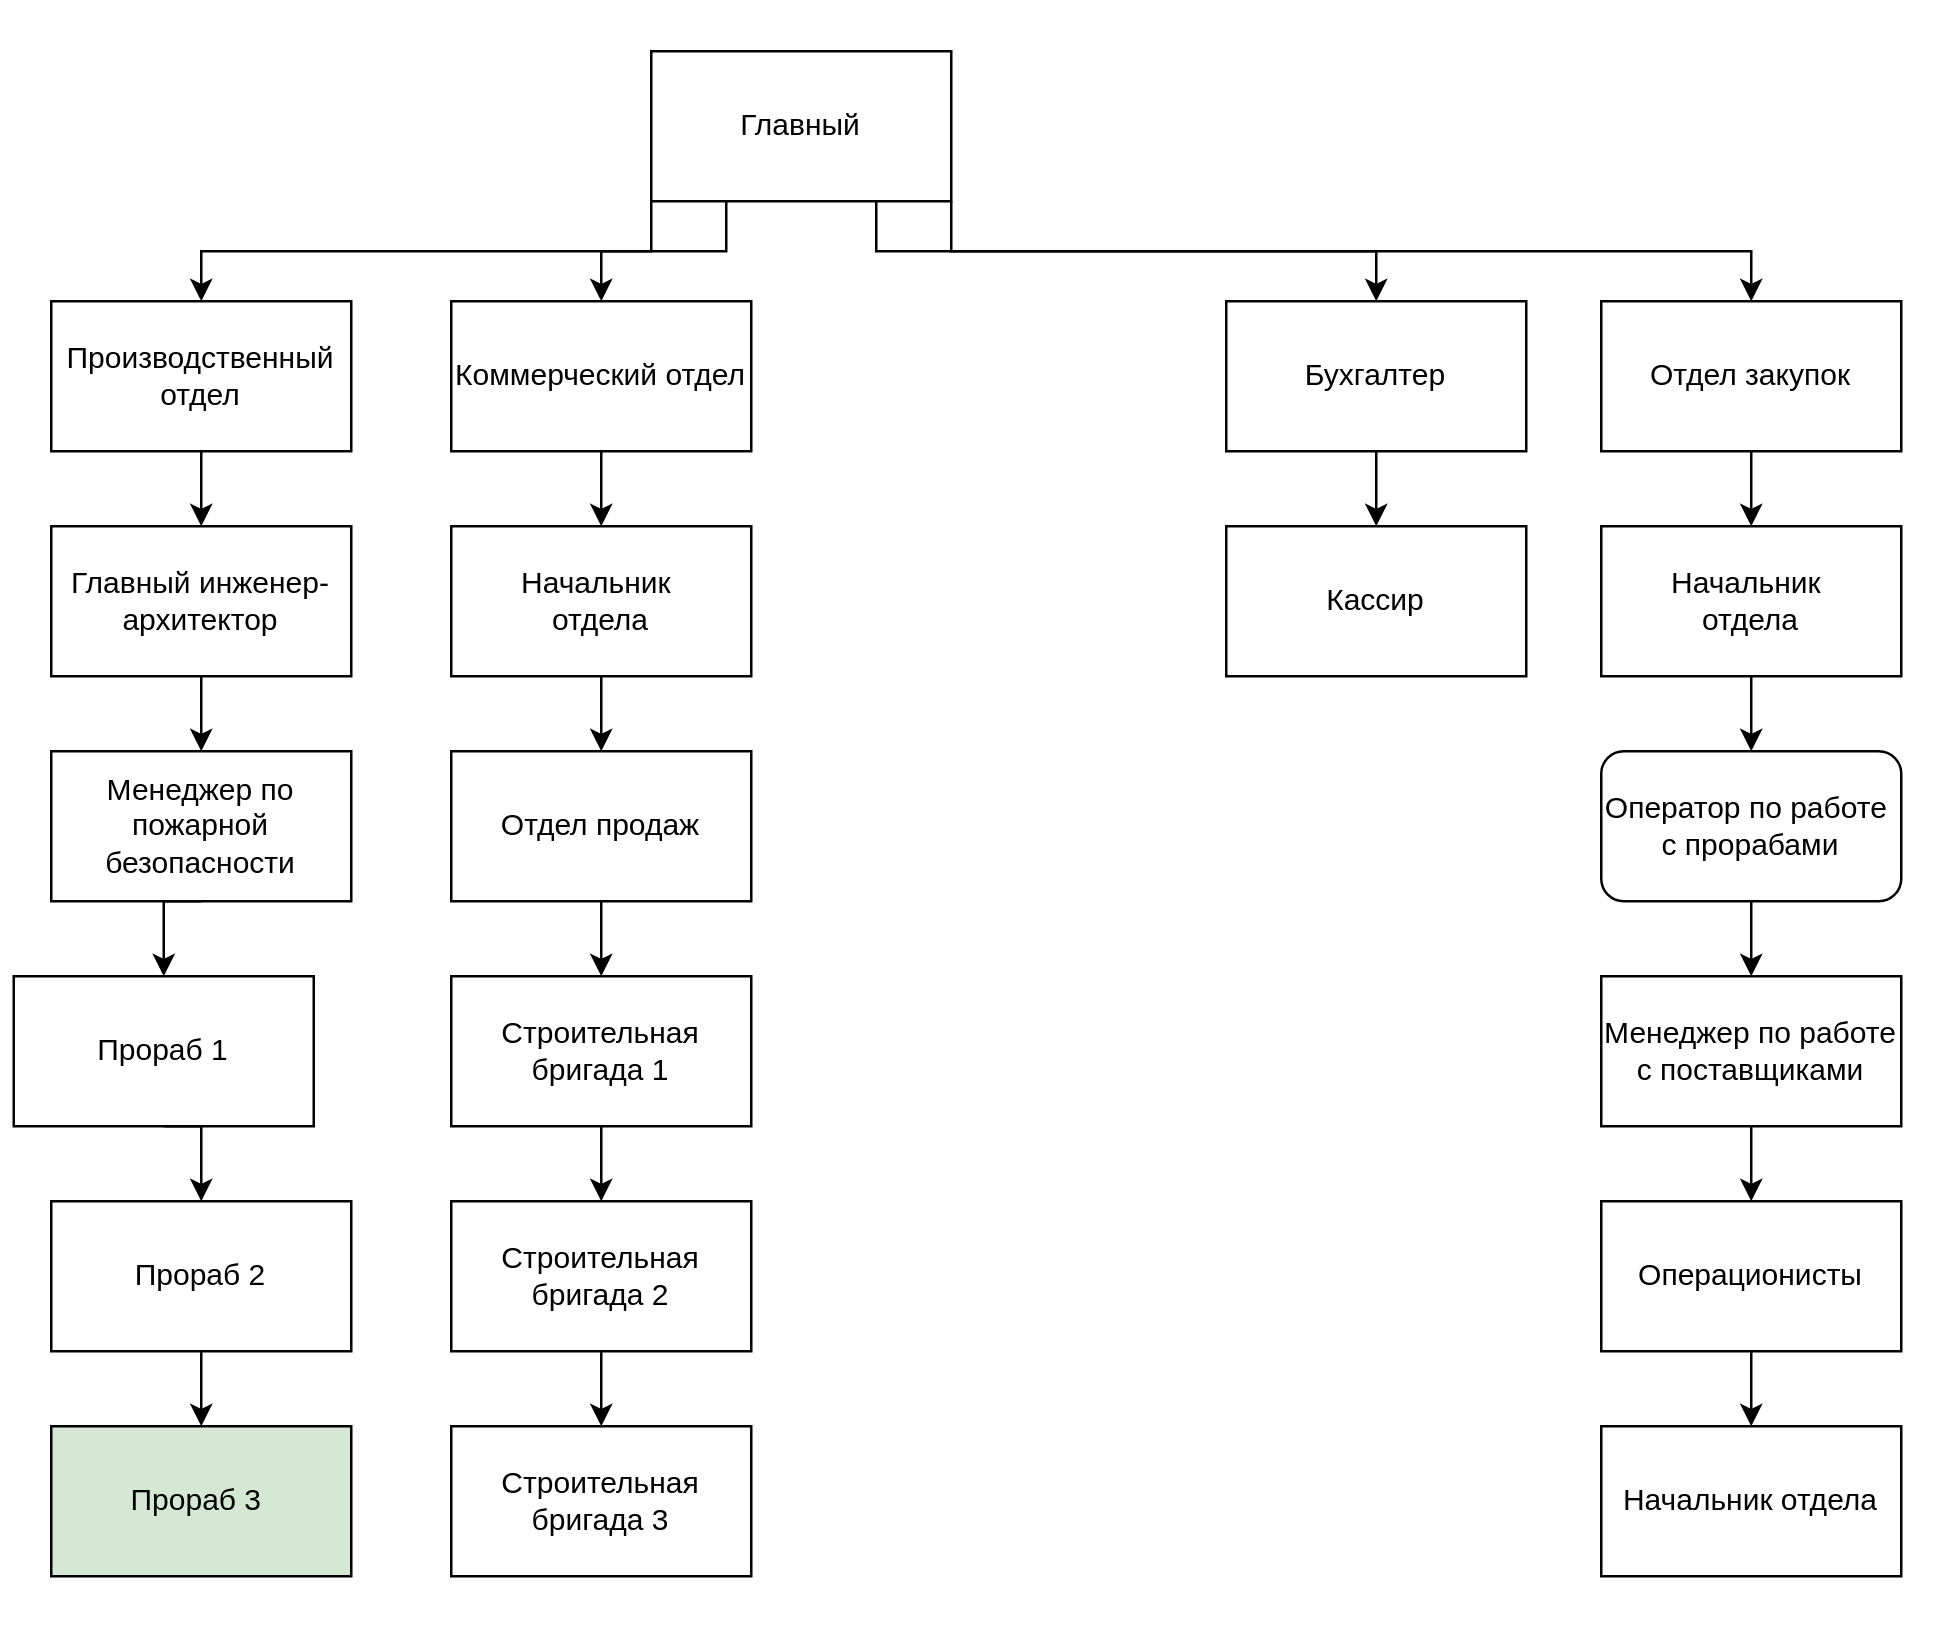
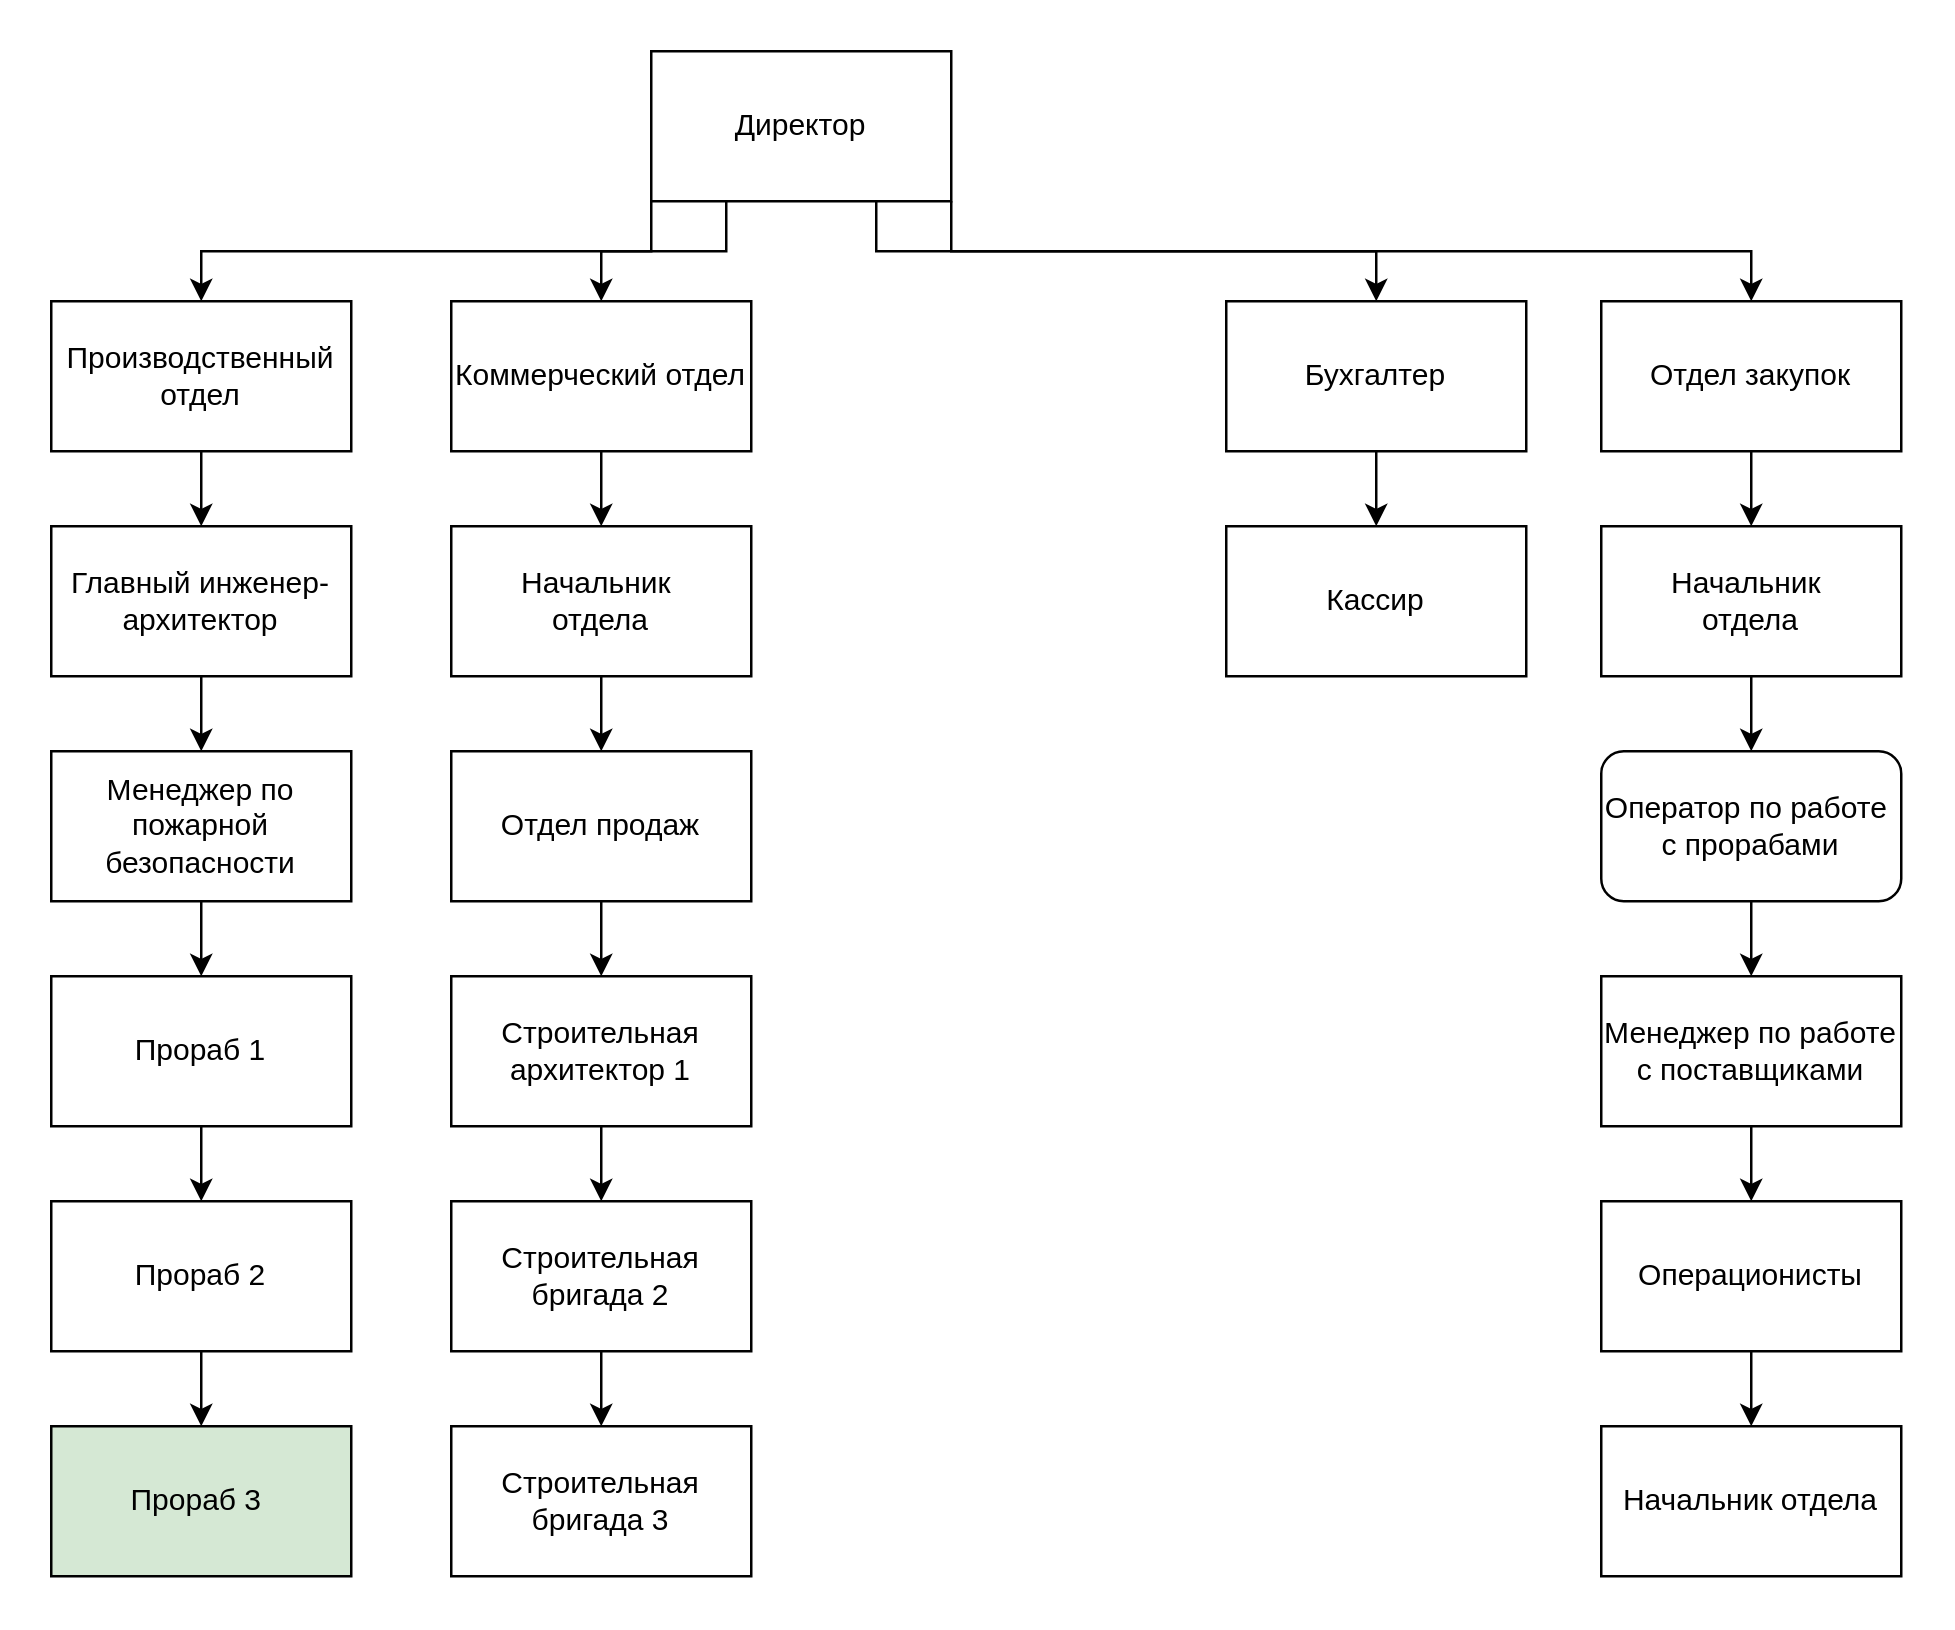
  <mxCell id="0" />
  <mxCell id="1" parent="0" />
  <mxCell id="2" style="edgeStyle=orthogonalEdgeStyle;rounded=0;orthogonalLoop=1;jettySize=auto;html=1;exitX=0;exitY=1;exitDx=0;exitDy=0;entryX=0.5;entryY=0;entryDx=0;entryDy=0;" edge="1" parent="1" source="6" target="8"><mxGeometry relative="1" as="geometry" /></mxCell>
  <mxCell id="3" style="edgeStyle=orthogonalEdgeStyle;rounded=0;orthogonalLoop=1;jettySize=auto;html=1;exitX=0.25;exitY=1;exitDx=0;exitDy=0;entryX=0.5;entryY=0;entryDx=0;entryDy=0;" edge="1" parent="1" source="6" target="10"><mxGeometry relative="1" as="geometry" /></mxCell>
  <mxCell id="4" style="edgeStyle=orthogonalEdgeStyle;rounded=0;orthogonalLoop=1;jettySize=auto;html=1;exitX=0.75;exitY=1;exitDx=0;exitDy=0;entryX=0.5;entryY=0;entryDx=0;entryDy=0;" edge="1" parent="1" source="6" target="12"><mxGeometry relative="1" as="geometry" /></mxCell>
  <mxCell id="5" style="edgeStyle=orthogonalEdgeStyle;rounded=0;orthogonalLoop=1;jettySize=auto;html=1;exitX=1;exitY=1;exitDx=0;exitDy=0;entryX=0.5;entryY=0;entryDx=0;entryDy=0;" edge="1" parent="1" source="6" target="14"><mxGeometry relative="1" as="geometry" /></mxCell>
- <mxCell id="6" value="Главный" style="rounded=0;whiteSpace=wrap;html=1;" vertex="1" parent="1"><mxGeometry x="260" y="20" width="120" height="60" as="geometry" /></mxCell>
+ <mxCell id="6" value="Директор" style="rounded=0;whiteSpace=wrap;html=1;" vertex="1" parent="1"><mxGeometry x="260" y="20" width="120" height="60" as="geometry" /></mxCell>
  <mxCell id="7" style="edgeStyle=orthogonalEdgeStyle;rounded=0;orthogonalLoop=1;jettySize=auto;html=1;exitX=0.5;exitY=1;exitDx=0;exitDy=0;entryX=0.5;entryY=0;entryDx=0;entryDy=0;" edge="1" parent="1" source="8" target="26"><mxGeometry relative="1" as="geometry" /></mxCell>
  <mxCell id="8" value="Производственный&lt;br&gt;отдел" style="rounded=0;whiteSpace=wrap;html=1;" vertex="1" parent="1"><mxGeometry x="20" y="120" width="120" height="60" as="geometry" /></mxCell>
  <mxCell id="9" style="edgeStyle=orthogonalEdgeStyle;rounded=0;orthogonalLoop=1;jettySize=auto;html=1;exitX=0.5;exitY=1;exitDx=0;exitDy=0;entryX=0.5;entryY=0;entryDx=0;entryDy=0;" edge="1" parent="1" source="10" target="35"><mxGeometry relative="1" as="geometry" /></mxCell>
  <mxCell id="10" value="Коммерческий отдел" style="rounded=0;whiteSpace=wrap;html=1;" vertex="1" parent="1"><mxGeometry x="180" y="120" width="120" height="60" as="geometry" /></mxCell>
  <mxCell id="11" style="edgeStyle=orthogonalEdgeStyle;rounded=0;orthogonalLoop=1;jettySize=auto;html=1;" edge="1" parent="1" source="12"><mxGeometry relative="1" as="geometry"><mxPoint x="550" y="210" as="targetPoint" /></mxGeometry></mxCell>
  <mxCell id="12" value="Бухгалтер" style="rounded=0;whiteSpace=wrap;html=1;" vertex="1" parent="1"><mxGeometry x="490" y="120" width="120" height="60" as="geometry" /></mxCell>
  <mxCell id="13" style="edgeStyle=orthogonalEdgeStyle;rounded=0;orthogonalLoop=1;jettySize=auto;html=1;" edge="1" parent="1" source="14"><mxGeometry relative="1" as="geometry"><mxPoint x="700" y="210" as="targetPoint" /></mxGeometry></mxCell>
  <mxCell id="14" value="Отдел закупок" style="rounded=0;whiteSpace=wrap;html=1;" vertex="1" parent="1"><mxGeometry x="640" y="120" width="120" height="60" as="geometry" /></mxCell>
  <mxCell id="15" value="Кассир" style="rounded=0;whiteSpace=wrap;html=1;" vertex="1" parent="1"><mxGeometry x="490" y="210" width="120" height="60" as="geometry" /></mxCell>
  <mxCell id="16" style="edgeStyle=orthogonalEdgeStyle;rounded=0;orthogonalLoop=1;jettySize=auto;html=1;exitX=0.5;exitY=1;exitDx=0;exitDy=0;entryX=0.5;entryY=0;entryDx=0;entryDy=0;" edge="1" parent="1" source="17" target="19"><mxGeometry relative="1" as="geometry" /></mxCell>
  <mxCell id="17" value="Начальник&amp;nbsp;&lt;br&gt;отдела" style="rounded=0;whiteSpace=wrap;html=1;" vertex="1" parent="1"><mxGeometry x="640" y="210" width="120" height="60" as="geometry" /></mxCell>
  <mxCell id="18" style="edgeStyle=orthogonalEdgeStyle;rounded=0;orthogonalLoop=1;jettySize=auto;html=1;exitX=0.5;exitY=1;exitDx=0;exitDy=0;entryX=0.5;entryY=0;entryDx=0;entryDy=0;" edge="1" parent="1" source="19" target="21"><mxGeometry relative="1" as="geometry" /></mxCell>
  <mxCell id="19" value="Оператор по работе&amp;nbsp;&lt;br&gt;с прорабами" style="whiteSpace=wrap;html=1;rounded=1;" vertex="1" parent="1"><mxGeometry x="640" y="300" width="120" height="60" as="geometry" /></mxCell>
  <mxCell id="20" style="edgeStyle=orthogonalEdgeStyle;rounded=0;orthogonalLoop=1;jettySize=auto;html=1;exitX=0.5;exitY=1;exitDx=0;exitDy=0;entryX=0.5;entryY=0;entryDx=0;entryDy=0;" edge="1" parent="1" source="21" target="23"><mxGeometry relative="1" as="geometry" /></mxCell>
  <mxCell id="21" value="Менеджер по работе с поставщиками" style="rounded=0;whiteSpace=wrap;html=1;" vertex="1" parent="1"><mxGeometry x="640" y="390" width="120" height="60" as="geometry" /></mxCell>
  <mxCell id="22" style="edgeStyle=orthogonalEdgeStyle;rounded=0;orthogonalLoop=1;jettySize=auto;html=1;" edge="1" parent="1" source="23"><mxGeometry relative="1" as="geometry"><mxPoint x="700" y="570" as="targetPoint" /></mxGeometry></mxCell>
  <mxCell id="23" value="Операционисты" style="rounded=0;whiteSpace=wrap;html=1;" vertex="1" parent="1"><mxGeometry x="640" y="480" width="120" height="60" as="geometry" /></mxCell>
  <mxCell id="24" value="Начальник отдела" style="rounded=0;whiteSpace=wrap;html=1;" vertex="1" parent="1"><mxGeometry x="640" y="570" width="120" height="60" as="geometry" /></mxCell>
  <mxCell id="25" style="edgeStyle=orthogonalEdgeStyle;rounded=0;orthogonalLoop=1;jettySize=auto;html=1;exitX=0.5;exitY=1;exitDx=0;exitDy=0;entryX=0.5;entryY=0;entryDx=0;entryDy=0;" edge="1" parent="1" source="26" target="28"><mxGeometry relative="1" as="geometry" /></mxCell>
  <mxCell id="26" value="Главный инженер-архитектор" style="rounded=0;whiteSpace=wrap;html=1;" vertex="1" parent="1"><mxGeometry x="20" y="210" width="120" height="60" as="geometry" /></mxCell>
  <mxCell id="27" style="edgeStyle=orthogonalEdgeStyle;rounded=0;orthogonalLoop=1;jettySize=auto;html=1;exitX=0.5;exitY=1;exitDx=0;exitDy=0;entryX=0.5;entryY=0;entryDx=0;entryDy=0;" edge="1" parent="1" source="28" target="30"><mxGeometry relative="1" as="geometry" /></mxCell>
  <mxCell id="28" value="Менеджер по пожарной безопасности" style="rounded=0;whiteSpace=wrap;html=1;" vertex="1" parent="1"><mxGeometry x="20" y="300" width="120" height="60" as="geometry" /></mxCell>
  <mxCell id="29" style="edgeStyle=orthogonalEdgeStyle;rounded=0;orthogonalLoop=1;jettySize=auto;html=1;exitX=0.5;exitY=1;exitDx=0;exitDy=0;entryX=0.5;entryY=0;entryDx=0;entryDy=0;" edge="1" parent="1" source="30" target="32"><mxGeometry relative="1" as="geometry" /></mxCell>
- <mxCell id="30" value="Прораб 1" style="rounded=0;whiteSpace=wrap;html=1;" vertex="1" parent="1"><mxGeometry x="5" y="390" width="120" height="60" as="geometry" /></mxCell>
+ <mxCell id="30" value="Прораб 1" style="rounded=0;whiteSpace=wrap;html=1;" vertex="1" parent="1"><mxGeometry x="20" y="390" width="120" height="60" as="geometry" /></mxCell>
  <mxCell id="31" style="edgeStyle=orthogonalEdgeStyle;rounded=0;orthogonalLoop=1;jettySize=auto;html=1;exitX=0.5;exitY=1;exitDx=0;exitDy=0;entryX=0.5;entryY=0;entryDx=0;entryDy=0;" edge="1" parent="1" source="32" target="33"><mxGeometry relative="1" as="geometry" /></mxCell>
  <mxCell id="32" value="Прораб 2" style="rounded=0;whiteSpace=wrap;html=1;" vertex="1" parent="1"><mxGeometry x="20" y="480" width="120" height="60" as="geometry" /></mxCell>
  <mxCell id="33" value="Прораб 3&amp;nbsp;" style="rounded=0;whiteSpace=wrap;html=1;fillColor=#d5e8d4;" vertex="1" parent="1"><mxGeometry x="20" y="570" width="120" height="60" as="geometry" /></mxCell>
  <mxCell id="34" style="edgeStyle=orthogonalEdgeStyle;rounded=0;orthogonalLoop=1;jettySize=auto;html=1;exitX=0.5;exitY=1;exitDx=0;exitDy=0;" edge="1" parent="1" source="35" target="37"><mxGeometry relative="1" as="geometry" /></mxCell>
  <mxCell id="35" value="Начальник&amp;nbsp;&lt;br&gt;отдела" style="rounded=0;whiteSpace=wrap;html=1;" vertex="1" parent="1"><mxGeometry x="180" y="210" width="120" height="60" as="geometry" /></mxCell>
  <mxCell id="36" style="edgeStyle=orthogonalEdgeStyle;rounded=0;orthogonalLoop=1;jettySize=auto;html=1;exitX=0.5;exitY=1;exitDx=0;exitDy=0;entryX=0.5;entryY=0;entryDx=0;entryDy=0;" edge="1" parent="1" source="37" target="39"><mxGeometry relative="1" as="geometry" /></mxCell>
  <mxCell id="37" value="Отдел продаж" style="rounded=0;whiteSpace=wrap;html=1;" vertex="1" parent="1"><mxGeometry x="180" y="300" width="120" height="60" as="geometry" /></mxCell>
  <mxCell id="38" style="edgeStyle=orthogonalEdgeStyle;rounded=0;orthogonalLoop=1;jettySize=auto;html=1;" edge="1" parent="1" source="39" target="41"><mxGeometry relative="1" as="geometry" /></mxCell>
- <mxCell id="39" value="Строительная бригада 1" style="rounded=0;whiteSpace=wrap;html=1;" vertex="1" parent="1"><mxGeometry x="180" y="390" width="120" height="60" as="geometry" /></mxCell>
+ <mxCell id="39" value="Строительная архитектор 1" style="rounded=0;whiteSpace=wrap;html=1;" vertex="1" parent="1"><mxGeometry x="180" y="390" width="120" height="60" as="geometry" /></mxCell>
  <mxCell id="40" style="edgeStyle=orthogonalEdgeStyle;rounded=0;orthogonalLoop=1;jettySize=auto;html=1;exitX=0.5;exitY=1;exitDx=0;exitDy=0;entryX=0.5;entryY=0;entryDx=0;entryDy=0;" edge="1" parent="1" source="41" target="42"><mxGeometry relative="1" as="geometry" /></mxCell>
  <mxCell id="41" value="Строительная бригада 2" style="rounded=0;whiteSpace=wrap;html=1;" vertex="1" parent="1"><mxGeometry x="180" y="480" width="120" height="60" as="geometry" /></mxCell>
  <mxCell id="42" value="Строительная бригада 3" style="rounded=0;whiteSpace=wrap;html=1;" vertex="1" parent="1"><mxGeometry x="180" y="570" width="120" height="60" as="geometry" /></mxCell>
